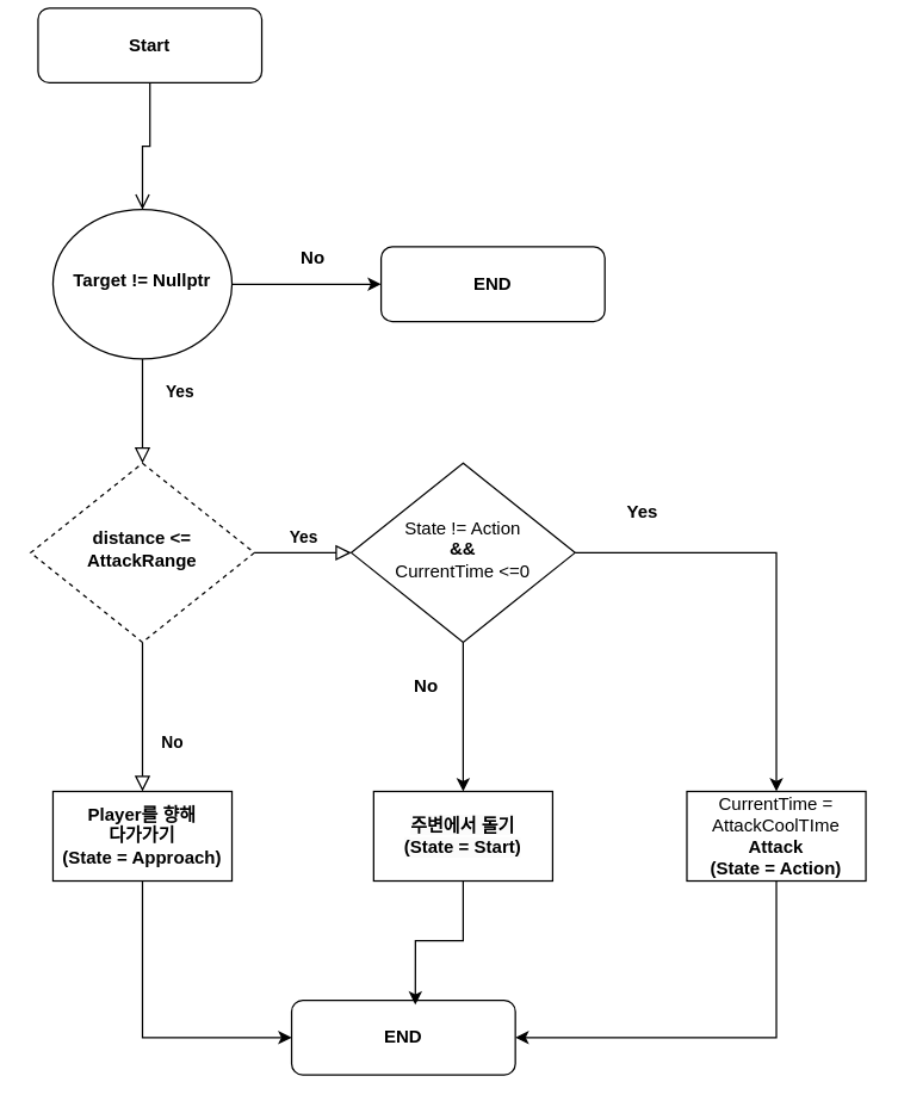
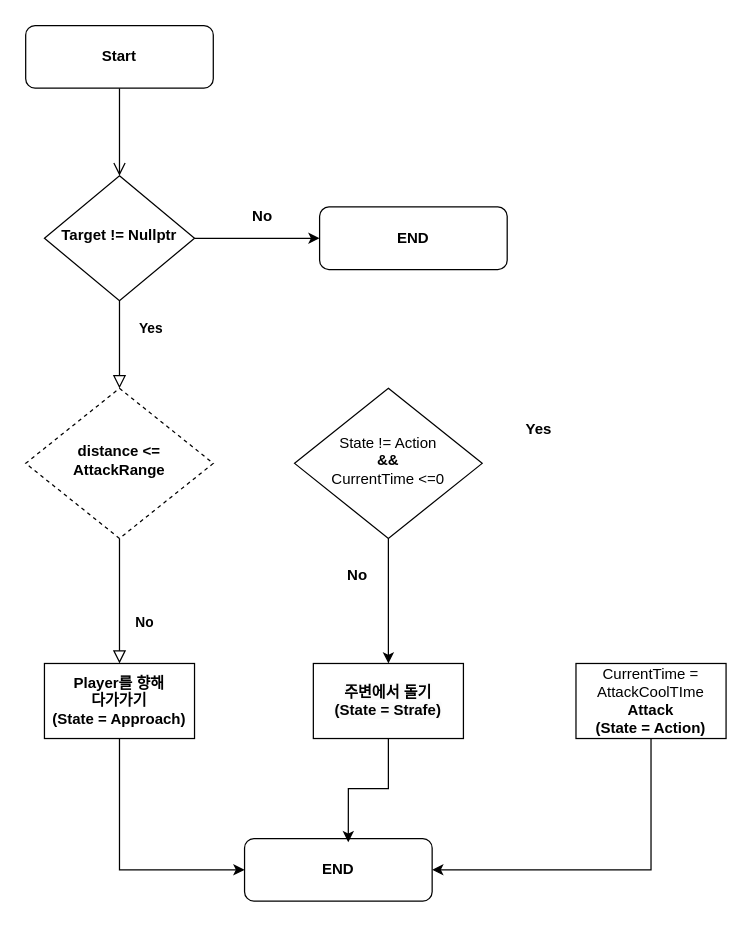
  <mxCell id="0" />
  <mxCell id="1" parent="0" />
  <mxCell id="2" value="" style="rounded=0;html=1;jettySize=auto;orthogonalLoop=1;fontSize=11;endArrow=open;endFill=0;endSize=8;strokeWidth=1;shadow=0;labelBackgroundColor=none;edgeStyle=orthogonalEdgeStyle;" parent="1" source="3" target="6" edge="1"><mxGeometry relative="1" as="geometry" /></mxCell>
- <mxCell id="3" value="&lt;b&gt;Start&lt;/b&gt;" style="rounded=1;whiteSpace=wrap;html=1;fontSize=12;glass=0;strokeWidth=1;shadow=0;" parent="1" vertex="1"><mxGeometry x="25" y="5" width="150" height="50" as="geometry" /></mxCell>
+ <mxCell id="3" value="&lt;b&gt;Start&lt;/b&gt;" style="rounded=1;whiteSpace=wrap;html=1;fontSize=12;glass=0;strokeWidth=1;shadow=0;" parent="1" vertex="1"><mxGeometry x="20" y="20" width="150" height="50" as="geometry" /></mxCell>
  <mxCell id="4" value="&lt;b&gt;Yes&lt;/b&gt;" style="rounded=0;html=1;jettySize=auto;orthogonalLoop=1;fontSize=11;endArrow=block;endFill=0;endSize=8;strokeWidth=1;shadow=0;labelBackgroundColor=none;edgeStyle=orthogonalEdgeStyle;" parent="1" source="6" target="9" edge="1"><mxGeometry x="0.067" y="29" relative="1" as="geometry"><mxPoint x="-4" y="-15" as="offset" /><Array as="points"><mxPoint x="95" y="290" /><mxPoint x="95" y="290" /></Array></mxGeometry></mxCell>
  <mxCell id="5" style="edgeStyle=orthogonalEdgeStyle;rounded=0;orthogonalLoop=1;jettySize=auto;html=1;exitX=1;exitY=0.5;exitDx=0;exitDy=0;entryX=0;entryY=0.5;entryDx=0;entryDy=0;" edge="1" parent="1" source="6" target="16"><mxGeometry relative="1" as="geometry" /></mxCell>
- <mxCell id="6" value="&lt;b&gt;Target != Nullptr&lt;/b&gt;" style="ellipse;whiteSpace=wrap;html=1;shadow=0;fontFamily=Helvetica;fontSize=12;align=center;strokeWidth=1;spacing=6;spacingTop=-4;" parent="1" vertex="1"><mxGeometry x="35" y="140" width="120" height="100" as="geometry" /></mxCell>
+ <mxCell id="6" value="&lt;b&gt;Target != Nullptr&lt;/b&gt;" style="rhombus;whiteSpace=wrap;html=1;shadow=0;fontFamily=Helvetica;fontSize=12;align=center;strokeWidth=1;spacing=6;spacingTop=-4;" parent="1" vertex="1"><mxGeometry x="35" y="140" width="120" height="100" as="geometry" /></mxCell>
  <mxCell id="7" value="&lt;b&gt;No&lt;/b&gt;" style="rounded=0;html=1;jettySize=auto;orthogonalLoop=1;fontSize=11;endArrow=block;endFill=0;endSize=8;strokeWidth=1;shadow=0;labelBackgroundColor=none;edgeStyle=orthogonalEdgeStyle;entryX=0.5;entryY=0;entryDx=0;entryDy=0;" parent="1" source="9" target="19" edge="1"><mxGeometry x="0.333" y="20" relative="1" as="geometry"><mxPoint as="offset" /><mxPoint x="95" y="522.5" as="targetPoint" /></mxGeometry></mxCell>
- <mxCell id="8" value="&lt;b&gt;Yes&lt;/b&gt;" style="edgeStyle=orthogonalEdgeStyle;rounded=0;html=1;jettySize=auto;orthogonalLoop=1;fontSize=11;endArrow=block;endFill=0;endSize=8;strokeWidth=1;shadow=0;labelBackgroundColor=none;entryX=0;entryY=0.5;entryDx=0;entryDy=0;" parent="1" source="9" target="13" edge="1"><mxGeometry y="10" relative="1" as="geometry"><mxPoint as="offset" /><mxPoint x="230" y="410" as="targetPoint" /></mxGeometry></mxCell>
  <mxCell id="9" value="&lt;b&gt;distance &amp;lt;= AttackRange&lt;/b&gt;" style="rhombus;whiteSpace=wrap;html=1;shadow=0;fontFamily=Helvetica;fontSize=12;align=center;strokeWidth=1;spacing=6;spacingTop=-4;dashed=1;" parent="1" vertex="1"><mxGeometry x="20" y="310" width="150" height="120" as="geometry" /></mxCell>
  <mxCell id="10" value="&lt;b&gt;No&lt;/b&gt;&lt;div&gt;&lt;br&gt;&lt;/div&gt;" style="text;html=1;align=center;verticalAlign=middle;resizable=0;points=[];autosize=1;strokeColor=none;fillColor=none;" vertex="1" parent="1"><mxGeometry x="188.5" y="160" width="40" height="40" as="geometry" /></mxCell>
- <mxCell id="11" style="edgeStyle=orthogonalEdgeStyle;rounded=0;orthogonalLoop=1;jettySize=auto;html=1;entryX=0.5;entryY=0;entryDx=0;entryDy=0;" edge="1" parent="1" source="13" target="21"><mxGeometry relative="1" as="geometry"><mxPoint x="480" y="370" as="targetPoint" /></mxGeometry></mxCell>
  <mxCell id="12" style="edgeStyle=orthogonalEdgeStyle;rounded=0;orthogonalLoop=1;jettySize=auto;html=1;entryX=0.5;entryY=0;entryDx=0;entryDy=0;" edge="1" parent="1" source="13"><mxGeometry relative="1" as="geometry"><mxPoint x="310" y="530" as="targetPoint" /><Array as="points"><mxPoint x="310" y="515" /></Array></mxGeometry></mxCell>
  <mxCell id="13" value="State != Action &lt;br&gt;&lt;b&gt;&amp;amp;&amp;amp;&lt;/b&gt;&lt;br&gt;CurrentTime &amp;lt;=0" style="rhombus;whiteSpace=wrap;html=1;shadow=0;fontFamily=Helvetica;fontSize=12;align=center;strokeWidth=1;spacing=6;spacingTop=-4;" vertex="1" parent="1"><mxGeometry x="235" y="310" width="150" height="120" as="geometry" /></mxCell>
  <mxCell id="14" value="&lt;b&gt;Yes&lt;/b&gt;" style="text;html=1;align=center;verticalAlign=middle;resizable=0;points=[];autosize=1;strokeColor=none;fillColor=none;" vertex="1" parent="1"><mxGeometry x="410" y="328" width="40" height="30" as="geometry" /></mxCell>
  <mxCell id="15" value="&lt;b&gt;No&lt;/b&gt;" style="text;html=1;align=center;verticalAlign=middle;resizable=0;points=[];autosize=1;strokeColor=none;fillColor=none;" vertex="1" parent="1"><mxGeometry x="265" y="445" width="40" height="30" as="geometry" /></mxCell>
  <mxCell id="16" value="&lt;b&gt;END&lt;/b&gt;" style="rounded=1;whiteSpace=wrap;html=1;fontSize=12;glass=0;strokeWidth=1;shadow=0;" vertex="1" parent="1"><mxGeometry x="255" y="165" width="150" height="50" as="geometry" /></mxCell>
- <mxCell id="17" value="&lt;br&gt;&lt;b style=&quot;border-color: var(--border-color); color: rgb(0, 0, 0); font-family: Helvetica; font-size: 12px; font-style: normal; font-variant-ligatures: normal; font-variant-caps: normal; letter-spacing: normal; orphans: 2; text-indent: 0px; text-transform: none; widows: 2; word-spacing: 0px; -webkit-text-stroke-width: 0px; background-color: rgb(251, 251, 251); text-decoration-thickness: initial; text-decoration-style: initial; text-decoration-color: initial;&quot;&gt;주변에서 돌기&lt;br style=&quot;border-color: var(--border-color);&quot;&gt;(State = Start)&lt;/b&gt;&lt;div&gt;&lt;br/&gt;&lt;/div&gt;" style="rounded=0;whiteSpace=wrap;html=1;align=center;" vertex="1" parent="1"><mxGeometry x="250" y="530" width="120" height="60" as="geometry" /></mxCell>
+ <mxCell id="17" value="&lt;br&gt;&lt;b style=&quot;border-color: var(--border-color); color: rgb(0, 0, 0); font-family: Helvetica; font-size: 12px; font-style: normal; font-variant-ligatures: normal; font-variant-caps: normal; letter-spacing: normal; orphans: 2; text-indent: 0px; text-transform: none; widows: 2; word-spacing: 0px; -webkit-text-stroke-width: 0px; background-color: rgb(251, 251, 251); text-decoration-thickness: initial; text-decoration-style: initial; text-decoration-color: initial;&quot;&gt;주변에서 돌기&lt;br style=&quot;border-color: var(--border-color);&quot;&gt;(State = Strafe)&lt;/b&gt;&lt;div&gt;&lt;br/&gt;&lt;/div&gt;" style="rounded=0;whiteSpace=wrap;html=1;align=center;" vertex="1" parent="1"><mxGeometry x="250" y="530" width="120" height="60" as="geometry" /></mxCell>
  <mxCell id="18" style="edgeStyle=orthogonalEdgeStyle;rounded=0;orthogonalLoop=1;jettySize=auto;html=1;exitX=0.5;exitY=1;exitDx=0;exitDy=0;entryX=0;entryY=0.5;entryDx=0;entryDy=0;" edge="1" parent="1" source="19" target="22"><mxGeometry relative="1" as="geometry" /></mxCell>
  <mxCell id="19" value="&lt;b style=&quot;border-color: var(--border-color);&quot;&gt;Player를 향해&lt;br style=&quot;border-color: var(--border-color);&quot;&gt;다가가기&lt;br style=&quot;border-color: var(--border-color);&quot;&gt;(State = Approach)&lt;/b&gt;" style="rounded=0;whiteSpace=wrap;html=1;align=center;" vertex="1" parent="1"><mxGeometry x="35" y="530" width="120" height="60" as="geometry" /></mxCell>
  <mxCell id="20" style="edgeStyle=orthogonalEdgeStyle;rounded=0;orthogonalLoop=1;jettySize=auto;html=1;exitX=0.5;exitY=1;exitDx=0;exitDy=0;entryX=1;entryY=0.5;entryDx=0;entryDy=0;" edge="1" parent="1" source="21" target="22"><mxGeometry relative="1" as="geometry" /></mxCell>
  <mxCell id="21" value="CurrentTime = AttackCoolTIme&lt;b style=&quot;border-color: var(--border-color);&quot;&gt;&lt;br style=&quot;border-color: var(--border-color);&quot;&gt;Attack&lt;br style=&quot;border-color: var(--border-color);&quot;&gt;(State = Action)&lt;/b&gt;" style="rounded=0;whiteSpace=wrap;html=1;" vertex="1" parent="1"><mxGeometry x="460" y="530" width="120" height="60" as="geometry" /></mxCell>
  <mxCell id="22" value="&lt;b&gt;END&lt;/b&gt;" style="rounded=1;whiteSpace=wrap;html=1;fontSize=12;glass=0;strokeWidth=1;shadow=0;" vertex="1" parent="1"><mxGeometry x="195" y="670" width="150" height="50" as="geometry" /></mxCell>
  <mxCell id="23" style="edgeStyle=orthogonalEdgeStyle;rounded=0;orthogonalLoop=1;jettySize=auto;html=1;exitX=0.5;exitY=1;exitDx=0;exitDy=0;entryX=0.553;entryY=0.06;entryDx=0;entryDy=0;entryPerimeter=0;" edge="1" parent="1" source="17" target="22"><mxGeometry relative="1" as="geometry" /></mxCell>
